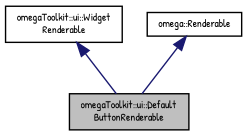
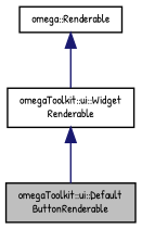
  digraph {
    fontname="Patrick Hand"
    node [color=black fontname="Patrick Hand" fontsize=8 shape=record]
    edge [color=midnightblue dir=back fontname="Patrick Hand" fontsize=8 labelfontname="FreeSans.ttf" labelfontsize=8 style=solid]
    n1 [fillcolor=grey75 fontcolor=black height=0.2 label="omegaToolkit::ui::Default\lButtonRenderable" style=filled width=0.4]
    n2 [height=0.2 label="omegaToolkit::ui::Widget\lRenderable" width=0.4]
    n3 [height=0.2 label="omega::Renderable" width=0.4]
    n2 -> n1
-   n3 -> n1
+   n3 -> n2
  }
